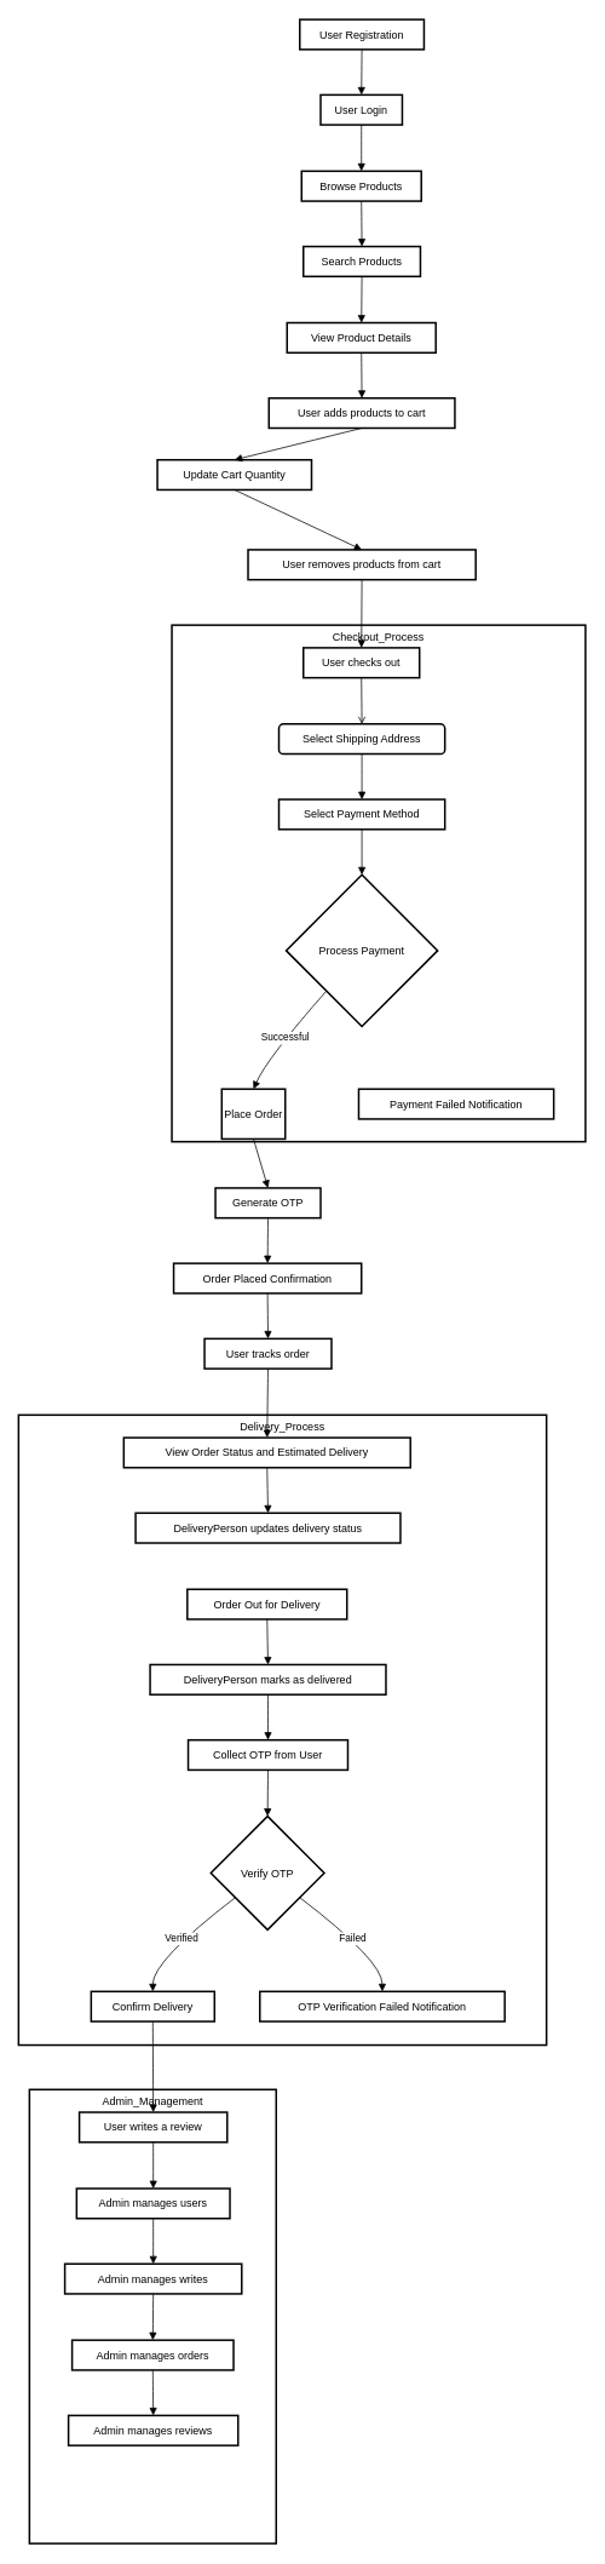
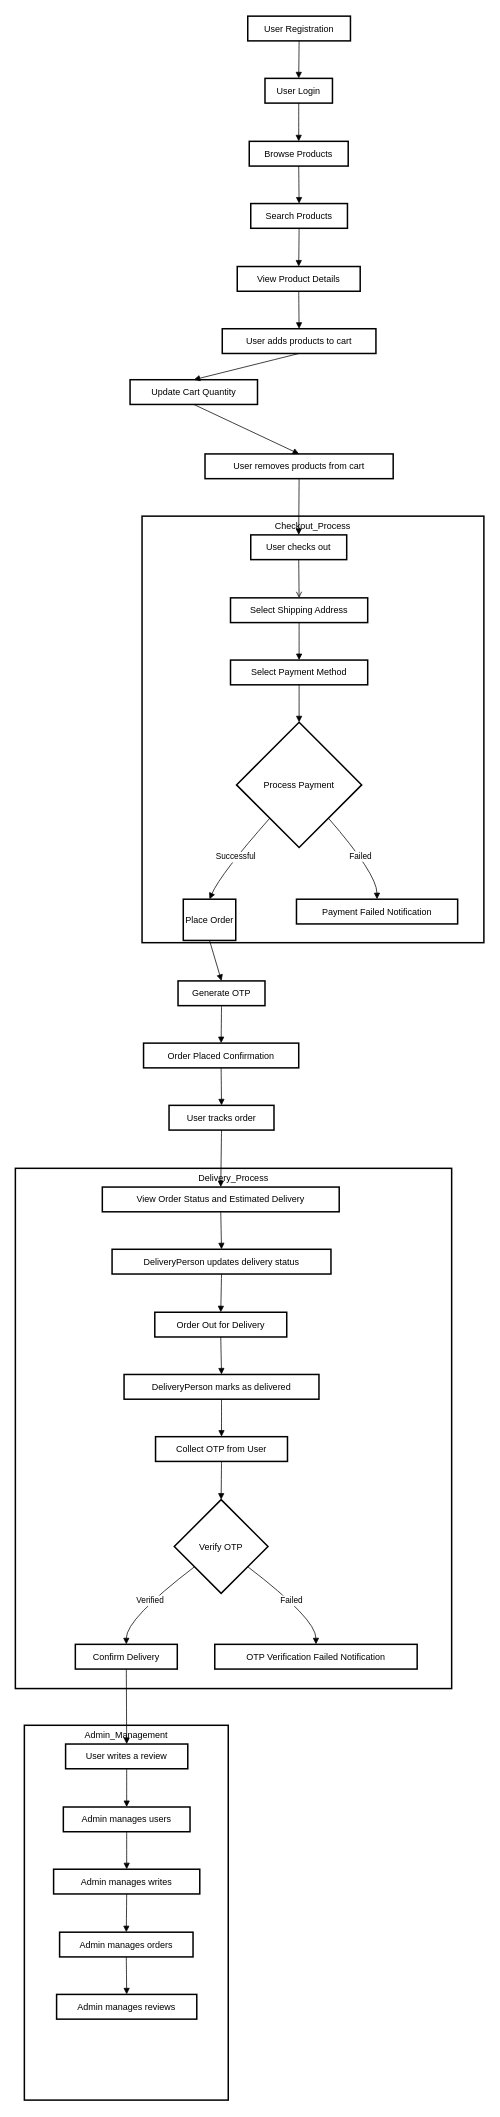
  <mxCell id="0" />
  <mxCell id="1" parent="0" />
  <mxCell id="2" value="Admin_Management" style="whiteSpace=wrap;strokeWidth=2;verticalAlign=top;" vertex="1" parent="1"><mxGeometry x="32" y="2300" width="272" height="500" as="geometry" /></mxCell>
  <mxCell id="3" value="Admin manages users" style="whiteSpace=wrap;strokeWidth=2;" vertex="1" parent="1"><mxGeometry x="84" y="2409" width="169" height="33" as="geometry" /></mxCell>
  <mxCell id="4" value="User writes a review" style="whiteSpace=wrap;strokeWidth=2;" vertex="1" parent="1"><mxGeometry x="87" y="2325" width="163" height="33" as="geometry" /></mxCell>
  <mxCell id="5" value="Admin manages writes" style="whiteSpace=wrap;strokeWidth=2;" vertex="1" parent="1"><mxGeometry x="71" y="2492" width="195" height="33" as="geometry" /></mxCell>
  <mxCell id="6" value="Admin manages orders" style="whiteSpace=wrap;strokeWidth=2;" vertex="1" parent="1"><mxGeometry x="79" y="2576" width="178" height="33" as="geometry" /></mxCell>
  <mxCell id="7" value="Admin manages reviews" style="whiteSpace=wrap;strokeWidth=2;" vertex="1" parent="1"><mxGeometry x="75" y="2659" width="187" height="33" as="geometry" /></mxCell>
  <mxCell id="8" value="Delivery_Process" style="whiteSpace=wrap;strokeWidth=2;verticalAlign=top;" vertex="1" parent="1"><mxGeometry x="20" y="1557" width="582" height="694" as="geometry" /></mxCell>
  <mxCell id="9" value="DeliveryPerson updates delivery status" style="whiteSpace=wrap;strokeWidth=2;" vertex="1" parent="1"><mxGeometry x="149" y="1665" width="292" height="33" as="geometry" /></mxCell>
  <mxCell id="10" value="View Order Status and Estimated Delivery" style="whiteSpace=wrap;strokeWidth=2;" vertex="1" parent="1"><mxGeometry x="136" y="1582" width="316" height="33" as="geometry" /></mxCell>
  <mxCell id="11" value="Order Out for Delivery" style="whiteSpace=wrap;strokeWidth=2;" vertex="1" parent="1"><mxGeometry x="206" y="1749" width="176" height="33" as="geometry" /></mxCell>
  <mxCell id="12" value="DeliveryPerson marks as delivered" style="whiteSpace=wrap;strokeWidth=2;" vertex="1" parent="1"><mxGeometry x="165" y="1832" width="260" height="33" as="geometry" /></mxCell>
  <mxCell id="13" value="Collect OTP from User" style="whiteSpace=wrap;strokeWidth=2;" vertex="1" parent="1"><mxGeometry x="207" y="1915" width="176" height="33" as="geometry" /></mxCell>
  <mxCell id="14" value="Verify OTP" style="rhombus;strokeWidth=2;whiteSpace=wrap;" vertex="1" parent="1"><mxGeometry x="232" y="1999" width="125" height="125" as="geometry" /></mxCell>
  <mxCell id="15" value="Confirm Delivery" style="whiteSpace=wrap;strokeWidth=2;" vertex="1" parent="1"><mxGeometry x="100" y="2192" width="136" height="33" as="geometry" /></mxCell>
  <mxCell id="16" value="OTP Verification Failed Notification" style="whiteSpace=wrap;strokeWidth=2;" vertex="1" parent="1"><mxGeometry x="286" y="2192" width="270" height="33" as="geometry" /></mxCell>
  <mxCell id="17" value="Checkout_Process" style="whiteSpace=wrap;strokeWidth=2;verticalAlign=top;" vertex="1" parent="1"><mxGeometry x="189" y="687" width="456" height="569" as="geometry" /></mxCell>
- <mxCell id="18" value="Select Shipping Address" style="whiteSpace=wrap;strokeWidth=2;rounded=1;" vertex="1" parent="1"><mxGeometry x="307" y="796" width="183" height="33" as="geometry" /></mxCell>
+ <mxCell id="18" value="Select Shipping Address" style="whiteSpace=wrap;strokeWidth=2;" vertex="1" parent="1"><mxGeometry x="307" y="796" width="183" height="33" as="geometry" /></mxCell>
  <mxCell id="19" value="User checks out" style="whiteSpace=wrap;strokeWidth=2;" vertex="1" parent="1"><mxGeometry x="334" y="712" width="128" height="33" as="geometry" /></mxCell>
  <mxCell id="20" value="Select Payment Method" style="whiteSpace=wrap;strokeWidth=2;" vertex="1" parent="1"><mxGeometry x="307" y="879" width="183" height="33" as="geometry" /></mxCell>
  <mxCell id="21" value="Process Payment" style="rhombus;strokeWidth=2;whiteSpace=wrap;" vertex="1" parent="1"><mxGeometry x="315" y="962" width="167" height="167" as="geometry" /></mxCell>
  <mxCell id="22" value="Place Order" style="whiteSpace=wrap;strokeWidth=2;" vertex="1" parent="1"><mxGeometry x="244" y="1198" width="70" height="55" as="geometry" /></mxCell>
  <mxCell id="23" value="Payment Failed Notification" style="whiteSpace=wrap;strokeWidth=2;" vertex="1" parent="1"><mxGeometry x="395" y="1198" width="215" height="33" as="geometry" /></mxCell>
  <mxCell id="24" value="User Registration" style="whiteSpace=wrap;strokeWidth=2;" vertex="1" parent="1"><mxGeometry x="330" y="20" width="137" height="33" as="geometry" /></mxCell>
  <mxCell id="25" value="User Login" style="whiteSpace=wrap;strokeWidth=2;" vertex="1" parent="1"><mxGeometry x="353" y="103" width="90" height="33" as="geometry" /></mxCell>
  <mxCell id="26" value="Browse Products" style="whiteSpace=wrap;strokeWidth=2;" vertex="1" parent="1"><mxGeometry x="332" y="187" width="132" height="33" as="geometry" /></mxCell>
  <mxCell id="27" value="Search Products" style="whiteSpace=wrap;strokeWidth=2;" vertex="1" parent="1"><mxGeometry x="334" y="270" width="129" height="33" as="geometry" /></mxCell>
  <mxCell id="28" value="View Product Details" style="whiteSpace=wrap;strokeWidth=2;" vertex="1" parent="1"><mxGeometry x="316" y="354" width="164" height="33" as="geometry" /></mxCell>
  <mxCell id="29" value="User adds products to cart" style="whiteSpace=wrap;strokeWidth=2;" vertex="1" parent="1"><mxGeometry x="296" y="437" width="205" height="33" as="geometry" /></mxCell>
  <mxCell id="30" value="Update Cart Quantity" style="whiteSpace=wrap;strokeWidth=2;" vertex="1" parent="1"><mxGeometry x="173" y="505" width="170" height="33" as="geometry" /></mxCell>
  <mxCell id="31" value="User removes products from cart" style="whiteSpace=wrap;strokeWidth=2;" vertex="1" parent="1"><mxGeometry x="273" y="604" width="251" height="33" as="geometry" /></mxCell>
  <mxCell id="32" value="Generate OTP" style="whiteSpace=wrap;strokeWidth=2;" vertex="1" parent="1"><mxGeometry x="237" y="1307" width="116" height="33" as="geometry" /></mxCell>
  <mxCell id="33" value="Order Placed Confirmation" style="whiteSpace=wrap;strokeWidth=2;" vertex="1" parent="1"><mxGeometry x="191" y="1390" width="207" height="33" as="geometry" /></mxCell>
  <mxCell id="34" value="User tracks order" style="whiteSpace=wrap;strokeWidth=2;" vertex="1" parent="1"><mxGeometry x="225" y="1473" width="140" height="33" as="geometry" /></mxCell>
  <mxCell id="35" value="" style="curved=1;startArrow=none;endArrow=block;exitX=0.5;exitY=1.01;entryX=0.5;entryY=0.01;rounded=0;" edge="1" parent="1" source="24" target="25"><mxGeometry relative="1" as="geometry"><Array as="points" /></mxGeometry></mxCell>
  <mxCell id="36" value="" style="curved=1;startArrow=none;endArrow=block;exitX=0.5;exitY=1.02;entryX=0.5;entryY=-0.01;rounded=0;" edge="1" parent="1" source="25" target="26"><mxGeometry relative="1" as="geometry"><Array as="points" /></mxGeometry></mxCell>
  <mxCell id="37" value="" style="curved=1;startArrow=none;endArrow=block;exitX=0.5;exitY=1.01;entryX=0.5;entryY=0.01;rounded=0;" edge="1" parent="1" source="26" target="27"><mxGeometry relative="1" as="geometry"><Array as="points" /></mxGeometry></mxCell>
  <mxCell id="38" value="" style="curved=1;startArrow=none;endArrow=block;exitX=0.5;exitY=1.02;entryX=0.5;entryY=-0.01;rounded=0;" edge="1" parent="1" source="27" target="28"><mxGeometry relative="1" as="geometry"><Array as="points" /></mxGeometry></mxCell>
  <mxCell id="39" value="" style="curved=1;startArrow=none;endArrow=block;exitX=0.5;exitY=1;entryX=0.5;entryY=0;rounded=0;" edge="1" parent="1" source="28" target="29"><mxGeometry relative="1" as="geometry"><Array as="points" /></mxGeometry></mxCell>
  <mxCell id="40" value="" style="curved=1;startArrow=none;endArrow=block;exitX=0.5;exitY=1.01;entryX=0.5;entryY=0.01;rounded=0;" edge="1" parent="1" source="29" target="30"><mxGeometry relative="1" as="geometry"><Array as="points" /></mxGeometry></mxCell>
  <mxCell id="41" value="" style="curved=1;startArrow=none;endArrow=block;exitX=0.5;exitY=1.02;entryX=0.5;entryY=-0.01;rounded=0;" edge="1" parent="1" source="30" target="31"><mxGeometry relative="1" as="geometry"><Array as="points" /></mxGeometry></mxCell>
  <mxCell id="42" value="" style="curved=1;startArrow=none;endArrow=block;exitX=0.5;exitY=1.01;entryX=0.5;entryY=0.01;rounded=0;" edge="1" parent="1" source="31" target="19"><mxGeometry relative="1" as="geometry"><Array as="points" /></mxGeometry></mxCell>
  <mxCell id="43" value="" style="curved=1;startArrow=none;endArrow=open;exitX=0.5;exitY=1.02;entryX=0.5;entryY=-0.01;rounded=0;" edge="1" parent="1" source="19" target="18"><mxGeometry relative="1" as="geometry"><Array as="points" /></mxGeometry></mxCell>
  <mxCell id="44" value="" style="curved=1;startArrow=none;endArrow=block;exitX=0.5;exitY=1;entryX=0.5;entryY=0;rounded=0;" edge="1" parent="1" source="18" target="20"><mxGeometry relative="1" as="geometry"><Array as="points" /></mxGeometry></mxCell>
  <mxCell id="45" value="" style="curved=1;startArrow=none;endArrow=block;exitX=0.5;exitY=1.01;entryX=0.5;entryY=0;rounded=0;" edge="1" parent="1" source="20" target="21"><mxGeometry relative="1" as="geometry"><Array as="points" /></mxGeometry></mxCell>
  <mxCell id="46" value="Successful" style="curved=1;startArrow=none;endArrow=block;exitX=0.06;exitY=1;entryX=0.5;entryY=0.01;rounded=0;" edge="1" parent="1" source="21" target="22"><mxGeometry relative="1" as="geometry"><Array as="points"><mxPoint x="294" y="1164" /></Array></mxGeometry></mxCell>
+ <mxCell id="47" value="Failed" style="curved=1;startArrow=none;endArrow=block;exitX=0.94;exitY=1;entryX=0.5;entryY=0.01;rounded=0;" edge="1" parent="1" source="21" target="23"><mxGeometry relative="1" as="geometry"><Array as="points"><mxPoint x="502" y="1164" /></Array></mxGeometry></mxCell>
  <mxCell id="48" value="" style="curved=1;startArrow=none;endArrow=block;exitX=0.5;exitY=1.02;entryX=0.5;entryY=-0.01;rounded=0;" edge="1" parent="1" source="22" target="32"><mxGeometry relative="1" as="geometry"><Array as="points" /></mxGeometry></mxCell>
  <mxCell id="49" value="" style="curved=1;startArrow=none;endArrow=block;exitX=0.5;exitY=1;entryX=0.5;entryY=0;rounded=0;" edge="1" parent="1" source="32" target="33"><mxGeometry relative="1" as="geometry"><Array as="points" /></mxGeometry></mxCell>
  <mxCell id="50" value="" style="curved=1;startArrow=none;endArrow=block;exitX=0.5;exitY=1.01;entryX=0.5;entryY=0.01;rounded=0;" edge="1" parent="1" source="33" target="34"><mxGeometry relative="1" as="geometry"><Array as="points" /></mxGeometry></mxCell>
  <mxCell id="51" value="" style="curved=1;startArrow=none;endArrow=block;exitX=0.5;exitY=1.02;entryX=0.5;entryY=-0.01;rounded=0;" edge="1" parent="1" source="34" target="10"><mxGeometry relative="1" as="geometry"><Array as="points" /></mxGeometry></mxCell>
  <mxCell id="52" value="" style="curved=1;startArrow=none;endArrow=block;exitX=0.5;exitY=1.01;entryX=0.5;entryY=0.01;rounded=0;" edge="1" parent="1" source="10" target="9"><mxGeometry relative="1" as="geometry"><Array as="points" /></mxGeometry></mxCell>
+ <mxCell id="53" value="" style="curved=1;startArrow=none;endArrow=block;exitX=0.5;exitY=1.02;entryX=0.5;entryY=-0.01;rounded=0;" edge="1" parent="1" source="9" target="11"><mxGeometry relative="1" as="geometry"><Array as="points" /></mxGeometry></mxCell>
  <mxCell id="54" value="" style="curved=1;startArrow=none;endArrow=block;exitX=0.5;exitY=1;entryX=0.5;entryY=0;rounded=0;" edge="1" parent="1" source="11" target="12"><mxGeometry relative="1" as="geometry"><Array as="points" /></mxGeometry></mxCell>
  <mxCell id="55" value="" style="curved=1;startArrow=none;endArrow=block;exitX=0.5;exitY=1.01;entryX=0.5;entryY=0.01;rounded=0;" edge="1" parent="1" source="12" target="13"><mxGeometry relative="1" as="geometry"><Array as="points" /></mxGeometry></mxCell>
  <mxCell id="56" value="" style="curved=1;startArrow=none;endArrow=block;exitX=0.5;exitY=1.02;entryX=0.5;entryY=0;rounded=0;" edge="1" parent="1" source="13" target="14"><mxGeometry relative="1" as="geometry"><Array as="points" /></mxGeometry></mxCell>
  <mxCell id="57" value="Verified" style="curved=1;startArrow=none;endArrow=block;exitX=0;exitY=0.88;entryX=0.5;entryY=0;rounded=0;" edge="1" parent="1" source="14" target="15"><mxGeometry relative="1" as="geometry"><Array as="points"><mxPoint x="168" y="2158" /></Array></mxGeometry></mxCell>
  <mxCell id="58" value="Failed" style="curved=1;startArrow=none;endArrow=block;exitX=1;exitY=0.88;entryX=0.5;entryY=0;rounded=0;" edge="1" parent="1" source="14" target="16"><mxGeometry relative="1" as="geometry"><Array as="points"><mxPoint x="421" y="2158" /></Array></mxGeometry></mxCell>
  <mxCell id="59" value="" style="curved=1;startArrow=none;endArrow=block;exitX=0.5;exitY=1.01;entryX=0.5;entryY=0.01;rounded=0;" edge="1" parent="1" source="15" target="4"><mxGeometry relative="1" as="geometry"><Array as="points" /></mxGeometry></mxCell>
  <mxCell id="60" value="" style="curved=1;startArrow=none;endArrow=block;exitX=0.5;exitY=1.02;entryX=0.5;entryY=-0.01;rounded=0;" edge="1" parent="1" source="4" target="3"><mxGeometry relative="1" as="geometry"><Array as="points" /></mxGeometry></mxCell>
  <mxCell id="61" value="" style="curved=1;startArrow=none;endArrow=block;exitX=0.5;exitY=1;entryX=0.5;entryY=0;rounded=0;" edge="1" parent="1" source="3" target="5"><mxGeometry relative="1" as="geometry"><Array as="points" /></mxGeometry></mxCell>
  <mxCell id="62" value="" style="curved=1;startArrow=none;endArrow=block;exitX=0.5;exitY=1.02;entryX=0.5;entryY=-0.01;rounded=0;" edge="1" parent="1" source="5" target="6"><mxGeometry relative="1" as="geometry"><Array as="points" /></mxGeometry></mxCell>
  <mxCell id="63" value="" style="curved=1;startArrow=none;endArrow=block;exitX=0.5;exitY=1;entryX=0.5;entryY=0;rounded=0;" edge="1" parent="1" source="6" target="7"><mxGeometry relative="1" as="geometry"><Array as="points" /></mxGeometry></mxCell>
